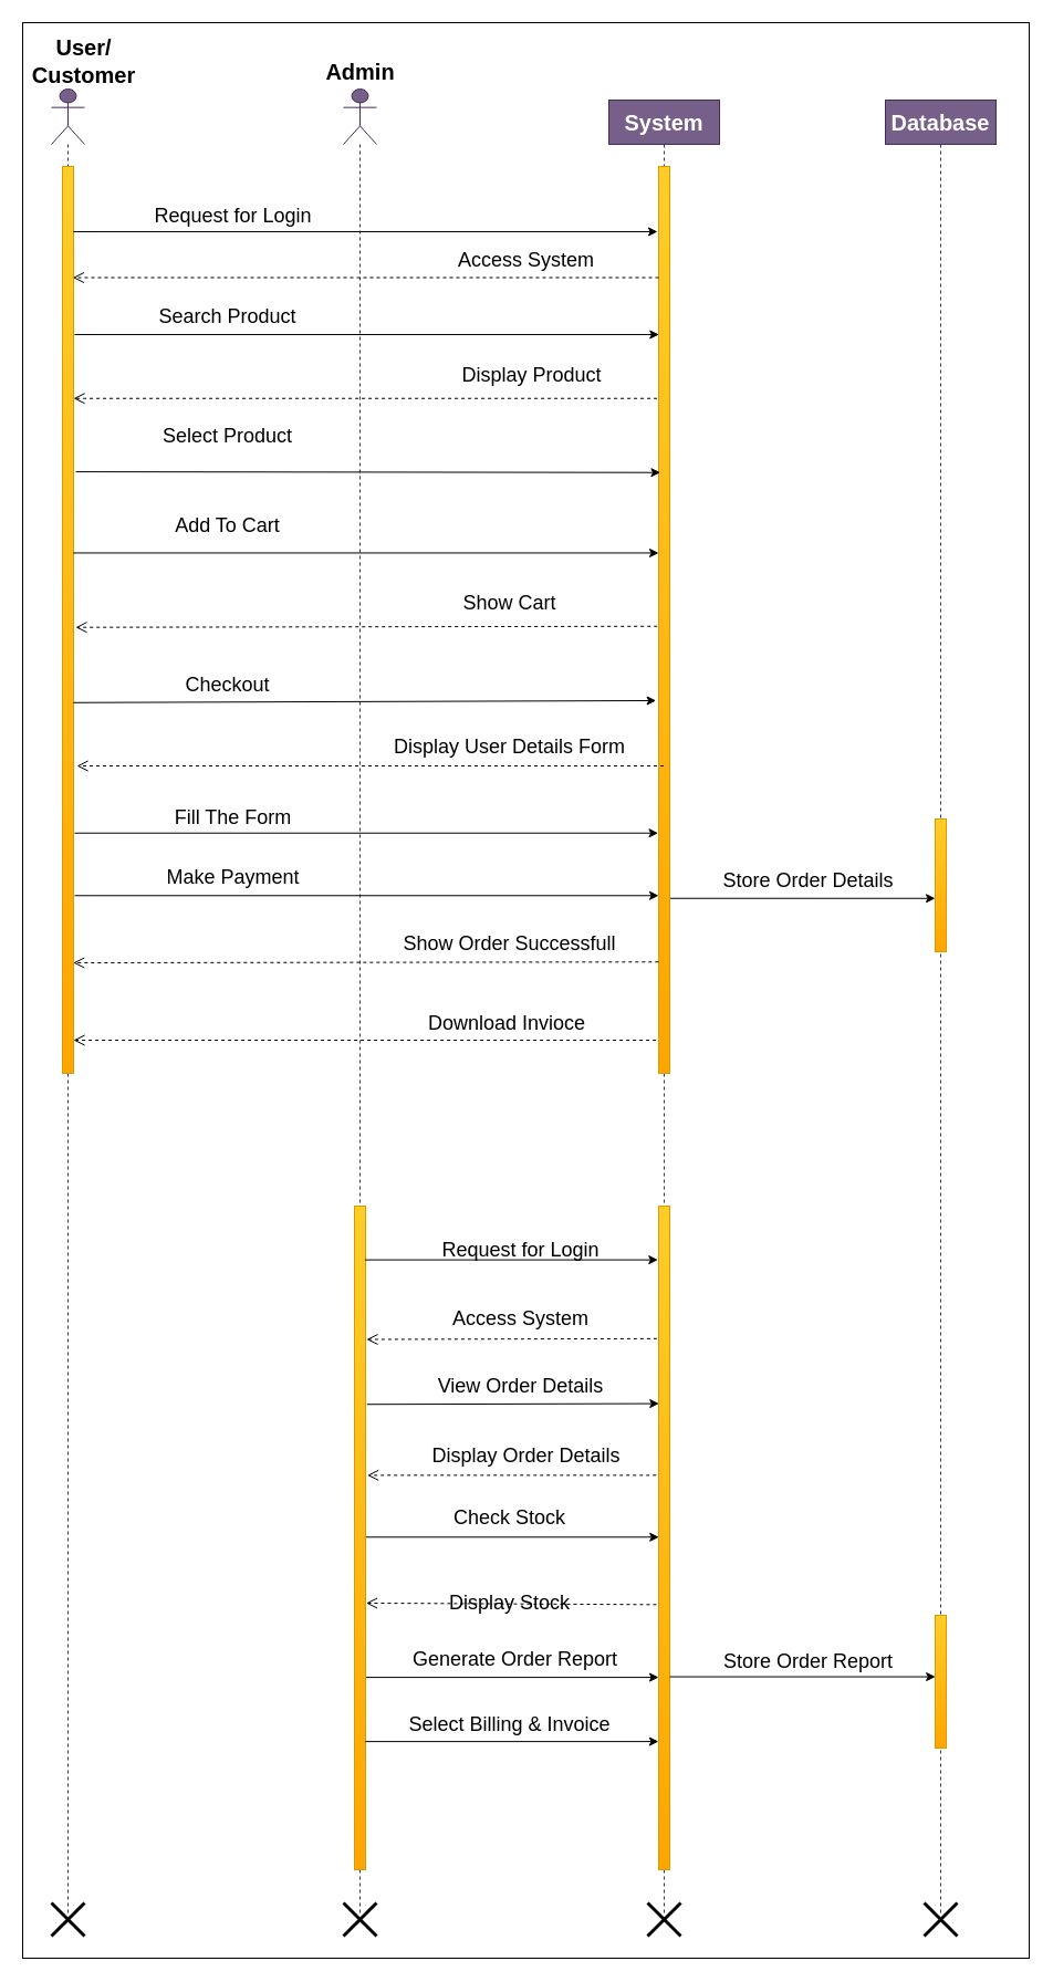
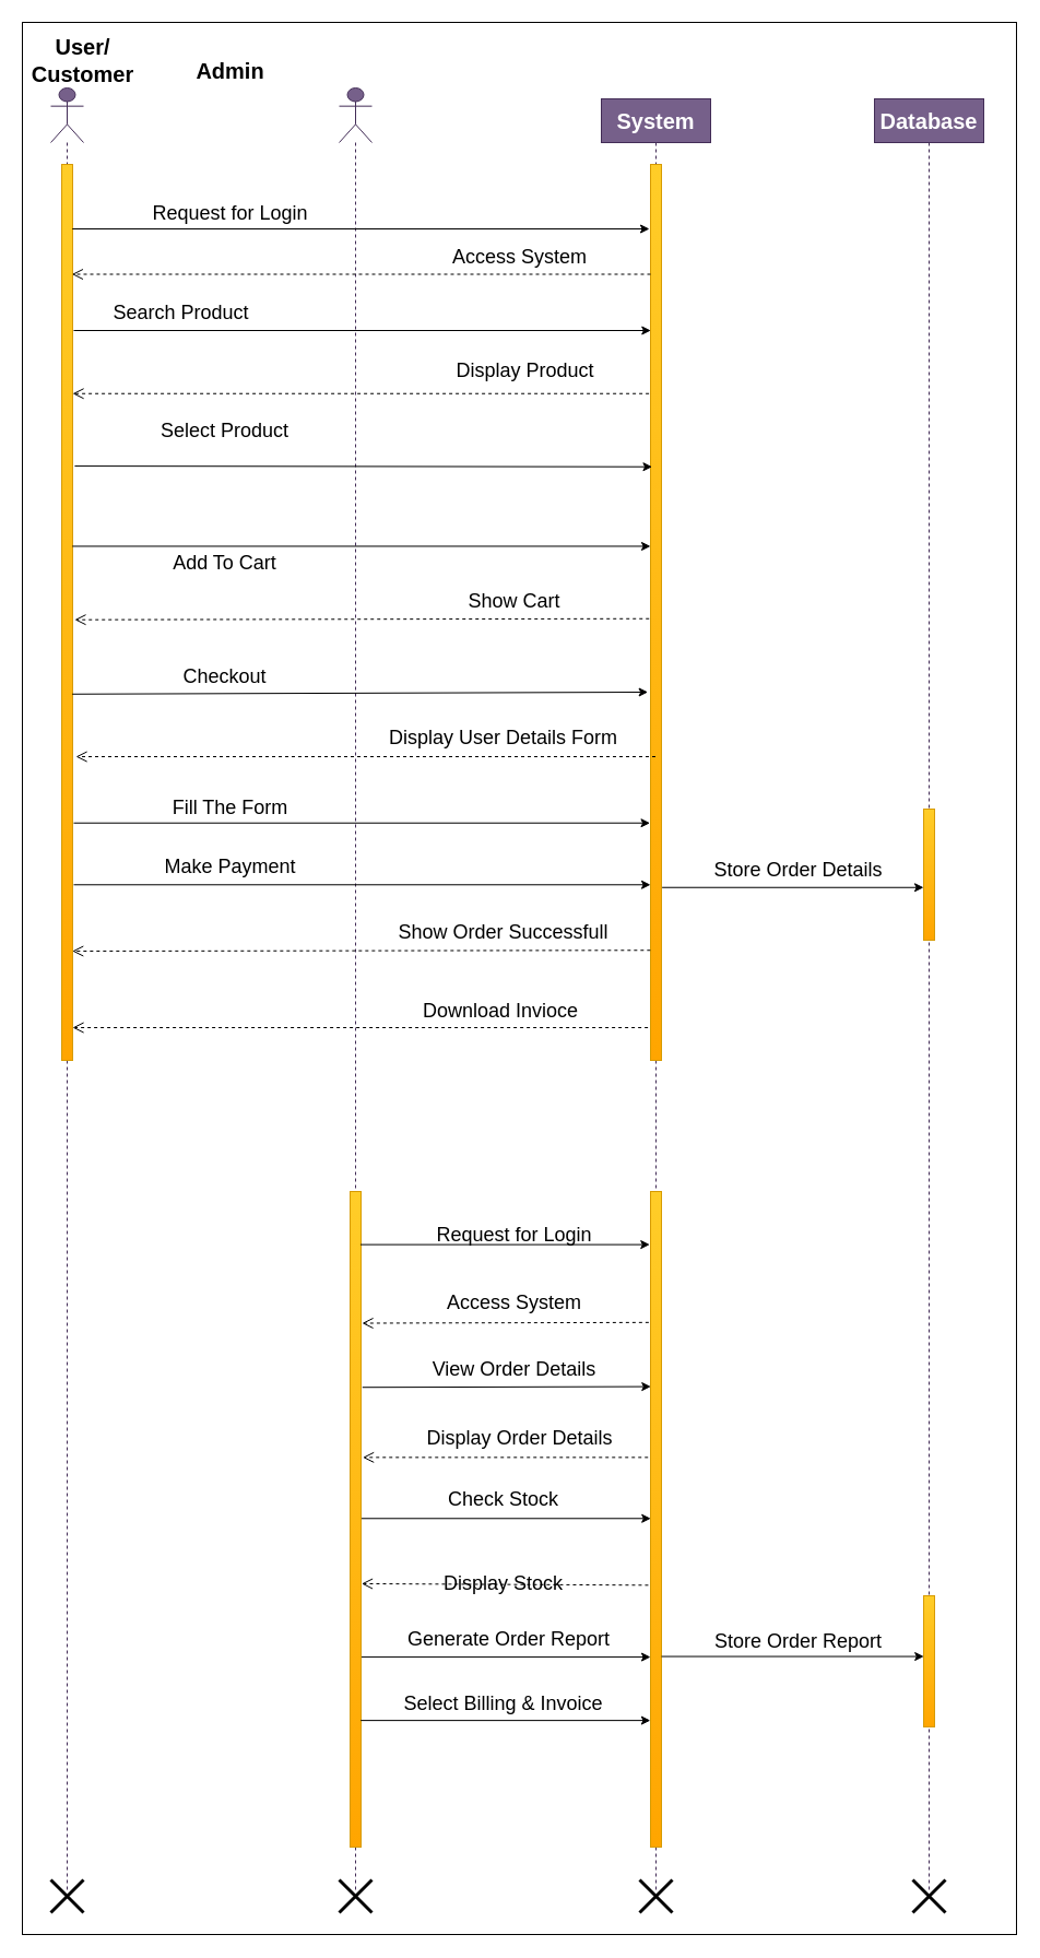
  <mxCell id="0" />
  <mxCell id="1" parent="0" />
  <mxCell id="2" value="" style="rounded=0;whiteSpace=wrap;html=1;" vertex="1" parent="1"><mxGeometry x="20" y="20" width="910" height="1750" as="geometry" /></mxCell>
  <mxCell id="3" value="&lt;b style=&quot;font-size: 20px&quot;&gt;User/&lt;br&gt;Customer&lt;/b&gt;" style="text;html=1;align=center;verticalAlign=middle;resizable=0;points=[];autosize=1;fontSize=18;" parent="1" vertex="1"><mxGeometry x="20" y="30" width="110" height="50" as="geometry" /></mxCell>
  <mxCell id="4" value="" style="shape=umlLifeline;participant=umlActor;perimeter=lifelinePerimeter;whiteSpace=wrap;html=1;container=1;collapsible=0;recursiveResize=0;verticalAlign=top;spacingTop=36;outlineConnect=0;fontSize=15;size=50;fillColor=#76608a;fontColor=#ffffff;strokeColor=#432D57;" parent="1" vertex="1"><mxGeometry x="46" y="80" width="30" height="1650" as="geometry" /></mxCell>
  <mxCell id="5" value="" style="html=1;points=[];perimeter=orthogonalPerimeter;fillColor=#ffcd28;gradientColor=#ffa500;strokeColor=#d79b00;" parent="4" vertex="1"><mxGeometry x="10" y="70" width="10" height="820" as="geometry" /></mxCell>
- <mxCell id="6" value="&lt;b&gt;&lt;font style=&quot;font-size: 20px&quot;&gt;Admin&lt;/font&gt;&lt;/b&gt;" style="text;html=1;align=center;verticalAlign=middle;resizable=0;points=[];autosize=1;fontSize=18;" parent="1" vertex="1"><mxGeometry x="285" y="50" width="80" height="30" as="geometry" /></mxCell>
+ <mxCell id="6" value="&lt;b&gt;&lt;font style=&quot;font-size: 20px&quot;&gt;Admin&lt;/font&gt;&lt;/b&gt;" style="text;html=1;align=center;verticalAlign=middle;resizable=0;points=[];autosize=1;fontSize=18;" parent="1" vertex="1"><mxGeometry x="170" y="50" width="80" height="30" as="geometry" /></mxCell>
  <mxCell id="7" value="" style="shape=umlLifeline;participant=umlActor;perimeter=lifelinePerimeter;whiteSpace=wrap;html=1;container=1;collapsible=0;recursiveResize=0;verticalAlign=top;spacingTop=36;outlineConnect=0;fontSize=15;size=50;fillColor=#76608a;fontColor=#ffffff;strokeColor=#432D57;" parent="1" vertex="1"><mxGeometry x="310" y="80" width="30" height="1650" as="geometry" /></mxCell>
  <mxCell id="8" value="" style="html=1;points=[];perimeter=orthogonalPerimeter;fontSize=18;fillColor=#ffcd28;gradientColor=#ffa500;strokeColor=#d79b00;" parent="7" vertex="1"><mxGeometry x="10" y="1010" width="10" height="600" as="geometry" /></mxCell>
  <mxCell id="9" value="&lt;font size=&quot;1&quot;&gt;&lt;b style=&quot;font-size: 20px&quot;&gt;System&lt;/b&gt;&lt;/font&gt;" style="shape=umlLifeline;perimeter=lifelinePerimeter;whiteSpace=wrap;html=1;container=1;collapsible=0;recursiveResize=0;outlineConnect=0;fillColor=#76608a;strokeColor=#432D57;fontColor=#ffffff;" parent="1" vertex="1"><mxGeometry x="550" y="90" width="100" height="1640" as="geometry" /></mxCell>
  <mxCell id="10" value="" style="html=1;points=[];perimeter=orthogonalPerimeter;fillColor=#ffcd28;gradientColor=#ffa500;strokeColor=#d79b00;" parent="9" vertex="1"><mxGeometry x="45" y="60" width="10" height="820" as="geometry" /></mxCell>
  <mxCell id="11" value="" style="html=1;points=[];perimeter=orthogonalPerimeter;fontSize=18;fillColor=#ffcd28;gradientColor=#ffa500;strokeColor=#d79b00;" parent="9" vertex="1"><mxGeometry x="45" y="1000" width="10" height="600" as="geometry" /></mxCell>
  <mxCell id="12" value="&lt;font style=&quot;font-size: 20px&quot;&gt;&lt;b&gt;Database&lt;/b&gt;&lt;/font&gt;" style="shape=umlLifeline;perimeter=lifelinePerimeter;whiteSpace=wrap;html=1;container=1;collapsible=0;recursiveResize=0;outlineConnect=0;fillColor=#76608a;strokeColor=#432D57;fontColor=#ffffff;" parent="1" vertex="1"><mxGeometry x="800" y="90" width="100" height="1640" as="geometry" /></mxCell>
  <mxCell id="13" value="" style="html=1;points=[];perimeter=orthogonalPerimeter;fontSize=18;fillColor=#ffcd28;gradientColor=#ffa500;strokeColor=#d79b00;" parent="12" vertex="1"><mxGeometry x="45" y="650" width="10" height="120" as="geometry" /></mxCell>
  <mxCell id="14" value="" style="html=1;points=[];perimeter=orthogonalPerimeter;fontSize=18;fillColor=#ffcd28;gradientColor=#ffa500;strokeColor=#d79b00;" parent="12" vertex="1"><mxGeometry x="45" y="1370" width="10" height="120" as="geometry" /></mxCell>
  <mxCell id="15" value="&lt;font style=&quot;font-size: 18px&quot;&gt;Request for Login&lt;/font&gt;" style="text;html=1;align=center;verticalAlign=middle;resizable=0;points=[];autosize=1;fontSize=18;fontColor=none;" parent="1" vertex="1"><mxGeometry x="130" y="180" width="160" height="30" as="geometry" /></mxCell>
  <mxCell id="16" value="" style="endArrow=classic;html=1;exitX=0.972;exitY=0.118;exitDx=0;exitDy=0;exitPerimeter=0;" parent="1" edge="1"><mxGeometry width="50" height="50" relative="1" as="geometry"><mxPoint x="65.72" y="209" as="sourcePoint" /><mxPoint x="594" y="209" as="targetPoint" /></mxGeometry></mxCell>
  <mxCell id="17" value="&lt;font style=&quot;font-size: 18px&quot;&gt;Access System&lt;/font&gt;" style="text;html=1;align=center;verticalAlign=middle;resizable=0;points=[];autosize=1;fontSize=18;fontColor=none;" parent="1" vertex="1"><mxGeometry x="405" y="220" width="140" height="30" as="geometry" /></mxCell>
  <mxCell id="18" value="return" style="verticalAlign=bottom;endArrow=open;dashed=1;endSize=8;labelBackgroundColor=none;fontSize=18;noLabel=1;fontColor=none;entryX=0.935;entryY=0.201;entryDx=0;entryDy=0;entryPerimeter=0;" parent="1" edge="1"><mxGeometry relative="1" as="geometry"><mxPoint x="595" y="250.5" as="sourcePoint" /><mxPoint x="65.35" y="250.5" as="targetPoint" /></mxGeometry></mxCell>
- <mxCell id="19" value="Search Product" style="text;html=1;align=center;verticalAlign=middle;resizable=0;points=[];autosize=1;fontSize=18;fontColor=none;" parent="1" vertex="1"><mxGeometry x="135" y="271" width="140" height="30" as="geometry" /></mxCell>
+ <mxCell id="19" value="Search Product" style="text;html=1;align=center;verticalAlign=middle;resizable=0;points=[];autosize=1;fontSize=18;fontColor=none;" parent="1" vertex="1"><mxGeometry x="95" y="271" width="140" height="30" as="geometry" /></mxCell>
  <mxCell id="20" value="" style="endArrow=classic;html=1;exitX=0.972;exitY=0.118;exitDx=0;exitDy=0;exitPerimeter=0;" parent="1" edge="1"><mxGeometry width="50" height="50" relative="1" as="geometry"><mxPoint x="67" y="302" as="sourcePoint" /><mxPoint x="595.28" y="302" as="targetPoint" /></mxGeometry></mxCell>
  <mxCell id="21" value="Display Product" style="text;html=1;align=center;verticalAlign=middle;resizable=0;points=[];autosize=1;fontSize=18;fontColor=none;" parent="1" vertex="1"><mxGeometry x="410" y="324" width="140" height="30" as="geometry" /></mxCell>
  <mxCell id="22" value="return" style="verticalAlign=bottom;endArrow=open;dashed=1;endSize=8;labelBackgroundColor=none;fontSize=18;noLabel=1;fontColor=none;exitX=-0.14;exitY=0.322;exitDx=0;exitDy=0;exitPerimeter=0;" parent="1" edge="1"><mxGeometry relative="1" as="geometry"><mxPoint x="593.6" y="359.74" as="sourcePoint" /><mxPoint x="66" y="359.74" as="targetPoint" /></mxGeometry></mxCell>
  <mxCell id="23" value="Select Product" style="text;html=1;align=center;verticalAlign=middle;resizable=0;points=[];autosize=1;fontSize=18;fontColor=none;" parent="1" vertex="1"><mxGeometry x="140" y="379" width="130" height="30" as="geometry" /></mxCell>
  <mxCell id="24" value="" style="endArrow=classic;html=1;exitX=0.972;exitY=0.538;exitDx=0;exitDy=0;exitPerimeter=0;" parent="1" edge="1"><mxGeometry width="50" height="50" relative="1" as="geometry"><mxPoint x="65.72" y="499.46" as="sourcePoint" /><mxPoint x="595" y="499.46" as="targetPoint" /></mxGeometry></mxCell>
- <mxCell id="25" value="Add To Cart" style="text;html=1;align=center;verticalAlign=middle;resizable=0;points=[];autosize=1;fontSize=18;fontColor=none;" parent="1" vertex="1"><mxGeometry x="150" y="460" width="110" height="30" as="geometry" /></mxCell>
+ <mxCell id="25" value="Add To Cart" style="text;html=1;align=center;verticalAlign=middle;resizable=0;points=[];autosize=1;fontSize=18;fontColor=none;" parent="1" vertex="1"><mxGeometry x="150" y="500" width="110" height="30" as="geometry" /></mxCell>
  <mxCell id="26" value="Checkout" style="text;html=1;align=center;verticalAlign=middle;resizable=0;points=[];autosize=1;fontSize=18;fontColor=none;" parent="1" vertex="1"><mxGeometry x="160" y="604" width="90" height="30" as="geometry" /></mxCell>
  <mxCell id="27" value="Display User Details Form" style="text;html=1;align=center;verticalAlign=middle;resizable=0;points=[];autosize=1;fontSize=18;fontColor=none;" parent="1" vertex="1"><mxGeometry x="350" y="660" width="220" height="30" as="geometry" /></mxCell>
  <mxCell id="28" value="return" style="verticalAlign=bottom;endArrow=open;dashed=1;endSize=8;labelBackgroundColor=none;fontSize=18;noLabel=1;fontColor=none;entryX=1.303;entryY=0.806;entryDx=0;entryDy=0;entryPerimeter=0;" parent="1" edge="1"><mxGeometry relative="1" as="geometry"><mxPoint x="599.5" y="692.02" as="sourcePoint" /><mxPoint x="69.03" y="692.02" as="targetPoint" /></mxGeometry></mxCell>
  <mxCell id="29" value="Fill The Form" style="text;html=1;align=center;verticalAlign=middle;resizable=0;points=[];autosize=1;fontSize=18;fontColor=none;" parent="1" vertex="1"><mxGeometry x="150" y="724" width="120" height="30" as="geometry" /></mxCell>
  <mxCell id="30" value="" style="endArrow=classic;html=1;entryX=-0.046;entryY=0.922;entryDx=0;entryDy=0;entryPerimeter=0;exitX=1.1;exitY=0.922;exitDx=0;exitDy=0;exitPerimeter=0;" parent="1" edge="1"><mxGeometry width="50" height="50" relative="1" as="geometry"><mxPoint x="67" y="752.74" as="sourcePoint" /><mxPoint x="594.54" y="752.74" as="targetPoint" /></mxGeometry></mxCell>
  <mxCell id="31" value="Make Payment" style="text;html=1;align=center;verticalAlign=middle;resizable=0;points=[];autosize=1;fontSize=18;fontColor=none;" parent="1" vertex="1"><mxGeometry x="140" y="778" width="140" height="30" as="geometry" /></mxCell>
  <mxCell id="32" value="return" style="verticalAlign=bottom;endArrow=open;dashed=1;endSize=8;labelBackgroundColor=none;fontSize=18;noLabel=1;fontColor=none;entryX=0.972;entryY=0.909;entryDx=0;entryDy=0;entryPerimeter=0;exitX=-0.017;exitY=0.908;exitDx=0;exitDy=0;exitPerimeter=0;" parent="1" edge="1"><mxGeometry relative="1" as="geometry"><mxPoint x="594.83" y="869.24" as="sourcePoint" /><mxPoint x="65.72" y="870.02" as="targetPoint" /></mxGeometry></mxCell>
  <mxCell id="33" value="" style="endArrow=classic;html=1;exitX=1.06;exitY=0.807;exitDx=0;exitDy=0;exitPerimeter=0;entryX=0;entryY=0.598;entryDx=0;entryDy=0;entryPerimeter=0;" parent="1" source="10" target="13" edge="1"><mxGeometry width="50" height="50" relative="1" as="geometry"><mxPoint x="605.97" y="626.3" as="sourcePoint" /><mxPoint x="845" y="626.3" as="targetPoint" /></mxGeometry></mxCell>
  <mxCell id="34" value="Store Order Details" style="text;html=1;align=center;verticalAlign=middle;resizable=0;points=[];autosize=1;fontSize=18;fontColor=none;" parent="1" vertex="1"><mxGeometry x="645" y="781" width="170" height="30" as="geometry" /></mxCell>
  <mxCell id="35" value="Show Order Successfull" style="text;html=1;align=center;verticalAlign=middle;resizable=0;points=[];autosize=1;fontSize=18;fontColor=none;" parent="1" vertex="1"><mxGeometry x="355" y="838" width="210" height="30" as="geometry" /></mxCell>
  <mxCell id="36" value="&lt;font style=&quot;font-size: 18px&quot;&gt;Request for Login&lt;/font&gt;" style="text;html=1;align=center;verticalAlign=middle;resizable=0;points=[];autosize=1;fontSize=18;fontColor=none;" parent="1" vertex="1"><mxGeometry x="390" y="1115" width="160" height="30" as="geometry" /></mxCell>
  <mxCell id="37" value="&lt;font style=&quot;font-size: 18px&quot;&gt;Access System&lt;/font&gt;" style="text;html=1;align=center;verticalAlign=middle;resizable=0;points=[];autosize=1;fontSize=18;fontColor=none;" parent="1" vertex="1"><mxGeometry x="400" y="1177" width="140" height="30" as="geometry" /></mxCell>
  <mxCell id="38" value="return" style="verticalAlign=bottom;endArrow=open;dashed=1;endSize=8;labelBackgroundColor=none;fontSize=18;noLabel=1;fontColor=none;exitX=0.062;exitY=0.283;exitDx=0;exitDy=0;exitPerimeter=0;" parent="1" target="5" edge="1"><mxGeometry relative="1" as="geometry"><mxPoint x="592.61" y="940" as="sourcePoint" /><mxPoint x="327.39" y="940.42" as="targetPoint" /></mxGeometry></mxCell>
  <mxCell id="39" value="View Order Details" style="text;html=1;align=center;verticalAlign=middle;resizable=0;points=[];autosize=1;fontSize=18;fontColor=none;" parent="1" vertex="1"><mxGeometry x="385" y="1238" width="170" height="30" as="geometry" /></mxCell>
  <mxCell id="40" value="Display Order Details" style="text;html=1;align=center;verticalAlign=middle;resizable=0;points=[];autosize=1;fontSize=18;fontColor=none;" parent="1" vertex="1"><mxGeometry x="380" y="1301" width="190" height="30" as="geometry" /></mxCell>
  <mxCell id="41" value="" style="endArrow=classic;html=1;exitX=0.945;exitY=0.081;exitDx=0;exitDy=0;exitPerimeter=0;entryX=-0.072;entryY=0.081;entryDx=0;entryDy=0;entryPerimeter=0;" parent="1" source="8" target="11" edge="1"><mxGeometry width="50" height="50" relative="1" as="geometry"><mxPoint x="350" y="1140" as="sourcePoint" /><mxPoint x="590" y="1139" as="targetPoint" /></mxGeometry></mxCell>
  <mxCell id="42" value="Display Stock" style="text;html=1;align=center;verticalAlign=middle;resizable=0;points=[];autosize=1;fontSize=18;fontColor=none;" parent="1" vertex="1"><mxGeometry x="400" y="1434" width="120" height="30" as="geometry" /></mxCell>
  <mxCell id="43" value="Generate Order Report" style="text;html=1;align=center;verticalAlign=middle;resizable=0;points=[];autosize=1;fontSize=18;fontColor=none;" parent="1" vertex="1"><mxGeometry x="365" y="1485" width="200" height="30" as="geometry" /></mxCell>
  <mxCell id="44" value="return" style="verticalAlign=bottom;endArrow=open;dashed=1;endSize=8;labelBackgroundColor=none;fontSize=18;noLabel=1;fontColor=none;entryX=1.096;entryY=0.189;entryDx=0;entryDy=0;entryPerimeter=0;exitX=-0.164;exitY=0.188;exitDx=0;exitDy=0;exitPerimeter=0;" parent="1" edge="1"><mxGeometry relative="1" as="geometry"><mxPoint x="593.36" y="1209.84" as="sourcePoint" /><mxPoint x="330.96" y="1210.52" as="targetPoint" /></mxGeometry></mxCell>
  <mxCell id="45" value="" style="endArrow=classic;html=1;exitX=1.128;exitY=0.293;exitDx=0;exitDy=0;exitPerimeter=0;entryX=0.028;entryY=0.292;entryDx=0;entryDy=0;entryPerimeter=0;" parent="1" edge="1"><mxGeometry width="50" height="50" relative="1" as="geometry"><mxPoint x="331.28" y="1269.24" as="sourcePoint" /><mxPoint x="595.28" y="1268.56" as="targetPoint" /></mxGeometry></mxCell>
  <mxCell id="46" value="" style="endArrow=classic;html=1;entryX=0.02;entryY=0.463;entryDx=0;entryDy=0;entryPerimeter=0;" parent="1" source="11" target="14" edge="1"><mxGeometry width="50" height="50" relative="1" as="geometry"><mxPoint x="620" y="1170" as="sourcePoint" /><mxPoint x="830" y="1516" as="targetPoint" /></mxGeometry></mxCell>
  <mxCell id="47" value="Store Order Report" style="text;html=1;align=center;verticalAlign=middle;resizable=0;points=[];autosize=1;fontSize=18;fontColor=none;" parent="1" vertex="1"><mxGeometry x="645" y="1487" width="170" height="30" as="geometry" /></mxCell>
  <mxCell id="48" value="" style="endArrow=classic;html=1;exitX=1.048;exitY=0.706;exitDx=0;exitDy=0;exitPerimeter=0;" parent="1" edge="1"><mxGeometry width="50" height="50" relative="1" as="geometry"><mxPoint x="330.48" y="1516.08" as="sourcePoint" /><mxPoint x="595" y="1516.08" as="targetPoint" /></mxGeometry></mxCell>
  <mxCell id="49" value="Check Stock" style="text;html=1;align=center;verticalAlign=middle;resizable=0;points=[];autosize=1;fontSize=18;fontColor=none;" parent="1" vertex="1"><mxGeometry x="400" y="1357" width="120" height="30" as="geometry" /></mxCell>
  <mxCell id="50" value="return" style="verticalAlign=bottom;endArrow=open;dashed=1;endSize=8;labelBackgroundColor=none;fontSize=18;noLabel=1;fontColor=none;entryX=1.048;entryY=0.597;entryDx=0;entryDy=0;entryPerimeter=0;exitX=-0.205;exitY=0.599;exitDx=0;exitDy=0;exitPerimeter=0;" parent="1" edge="1"><mxGeometry relative="1" as="geometry"><mxPoint x="592.95" y="1450.32" as="sourcePoint" /><mxPoint x="330.48" y="1448.96" as="targetPoint" /></mxGeometry></mxCell>
- <mxCell id="51" value="Show Cart" style="text;html=1;align=center;verticalAlign=middle;resizable=0;points=[];autosize=1;fontSize=18;fontColor=none;" parent="1" vertex="1"><mxGeometry x="410" y="530" width="100" height="30" as="geometry" /></mxCell>
+ <mxCell id="51" value="Show Cart" style="text;html=1;align=center;verticalAlign=middle;resizable=0;points=[];autosize=1;fontSize=18;fontColor=none;" parent="1" vertex="1"><mxGeometry x="420" y="535" width="100" height="30" as="geometry" /></mxCell>
  <mxCell id="52" value="return" style="verticalAlign=bottom;endArrow=open;dashed=1;endSize=8;labelBackgroundColor=none;fontSize=18;noLabel=1;fontColor=none;entryX=1.193;entryY=0.613;entryDx=0;entryDy=0;entryPerimeter=0;exitX=-0.128;exitY=0.507;exitDx=0;exitDy=0;exitPerimeter=0;" parent="1" source="10" edge="1"><mxGeometry relative="1" as="geometry"><mxPoint x="580" y="567" as="sourcePoint" /><mxPoint x="67.93" y="566.71" as="targetPoint" /></mxGeometry></mxCell>
  <mxCell id="53" value="" style="endArrow=classic;html=1;exitX=1.193;exitY=0.421;exitDx=0;exitDy=0;exitPerimeter=0;entryX=0.148;entryY=0.422;entryDx=0;entryDy=0;entryPerimeter=0;" parent="1" edge="1"><mxGeometry width="50" height="50" relative="1" as="geometry"><mxPoint x="67.93" y="426.07" as="sourcePoint" /><mxPoint x="596.48" y="426.74" as="targetPoint" /></mxGeometry></mxCell>
  <mxCell id="54" value="" style="endArrow=classic;html=1;exitX=0.963;exitY=0.731;exitDx=0;exitDy=0;exitPerimeter=0;entryX=-0.238;entryY=0.589;entryDx=0;entryDy=0;entryPerimeter=0;" parent="1" target="10" edge="1"><mxGeometry width="50" height="50" relative="1" as="geometry"><mxPoint x="65.63" y="634.77" as="sourcePoint" /><mxPoint x="530" y="640" as="targetPoint" /></mxGeometry></mxCell>
  <mxCell id="55" value="" style="endArrow=classic;html=1;exitX=1.1;exitY=0.984;exitDx=0;exitDy=0;exitPerimeter=0;entryX=0;entryY=0.984;entryDx=0;entryDy=0;entryPerimeter=0;" parent="1" edge="1"><mxGeometry width="50" height="50" relative="1" as="geometry"><mxPoint x="67" y="809.28" as="sourcePoint" /><mxPoint x="595" y="809.28" as="targetPoint" /></mxGeometry></mxCell>
  <mxCell id="56" value="Download Invioce&amp;nbsp;" style="text;html=1;align=center;verticalAlign=middle;resizable=0;points=[];autosize=1;fontSize=18;fontColor=none;" parent="1" vertex="1"><mxGeometry x="380" y="910" width="160" height="30" as="geometry" /></mxCell>
  <mxCell id="57" value="return" style="verticalAlign=bottom;endArrow=open;dashed=1;endSize=8;labelBackgroundColor=none;fontSize=18;noLabel=1;fontColor=none;exitX=-0.228;exitY=0.402;exitDx=0;exitDy=0;exitPerimeter=0;entryX=1.16;entryY=0.402;entryDx=0;entryDy=0;entryPerimeter=0;" parent="1" edge="1"><mxGeometry relative="1" as="geometry"><mxPoint x="592.72" y="1333.36" as="sourcePoint" /><mxPoint x="331.6" y="1333.36" as="targetPoint" /></mxGeometry></mxCell>
  <mxCell id="58" value="" style="endArrow=classic;html=1;exitX=1.048;exitY=0.496;exitDx=0;exitDy=0;exitPerimeter=0;entryX=0.024;entryY=0.496;entryDx=0;entryDy=0;entryPerimeter=0;" parent="1" edge="1"><mxGeometry width="50" height="50" relative="1" as="geometry"><mxPoint x="330.48" y="1389.28" as="sourcePoint" /><mxPoint x="595.24" y="1389.28" as="targetPoint" /></mxGeometry></mxCell>
  <mxCell id="59" value="" style="endArrow=classic;html=1;exitX=0.971;exitY=0.834;exitDx=0;exitDy=0;exitPerimeter=0;entryX=-0.014;entryY=0.834;entryDx=0;entryDy=0;entryPerimeter=0;" parent="1" edge="1"><mxGeometry width="50" height="50" relative="1" as="geometry"><mxPoint x="329.71" y="1574.12" as="sourcePoint" /><mxPoint x="594.86" y="1574.12" as="targetPoint" /></mxGeometry></mxCell>
  <mxCell id="60" value="Select Billing &amp;amp; Invoice" style="text;html=1;align=center;verticalAlign=middle;resizable=0;points=[];autosize=1;fontSize=18;fontColor=none;" parent="1" vertex="1"><mxGeometry x="355" y="1544" width="210" height="30" as="geometry" /></mxCell>
  <mxCell id="61" value="" style="shape=umlDestroy;whiteSpace=wrap;html=1;strokeWidth=3;fontSize=18;fontColor=none;" parent="1" vertex="1"><mxGeometry x="46" y="1720" width="30" height="30" as="geometry" /></mxCell>
  <mxCell id="62" value="" style="shape=umlDestroy;whiteSpace=wrap;html=1;strokeWidth=3;fontSize=18;fontColor=none;" parent="1" vertex="1"><mxGeometry x="585" y="1720" width="30" height="30" as="geometry" /></mxCell>
  <mxCell id="63" value="" style="shape=umlDestroy;whiteSpace=wrap;html=1;strokeWidth=3;fontSize=18;fontColor=none;" parent="1" vertex="1"><mxGeometry x="835" y="1720" width="30" height="30" as="geometry" /></mxCell>
  <mxCell id="64" value="" style="shape=umlDestroy;whiteSpace=wrap;html=1;strokeWidth=3;fontSize=18;fontColor=none;" parent="1" vertex="1"><mxGeometry x="310" y="1720" width="30" height="30" as="geometry" /></mxCell>
